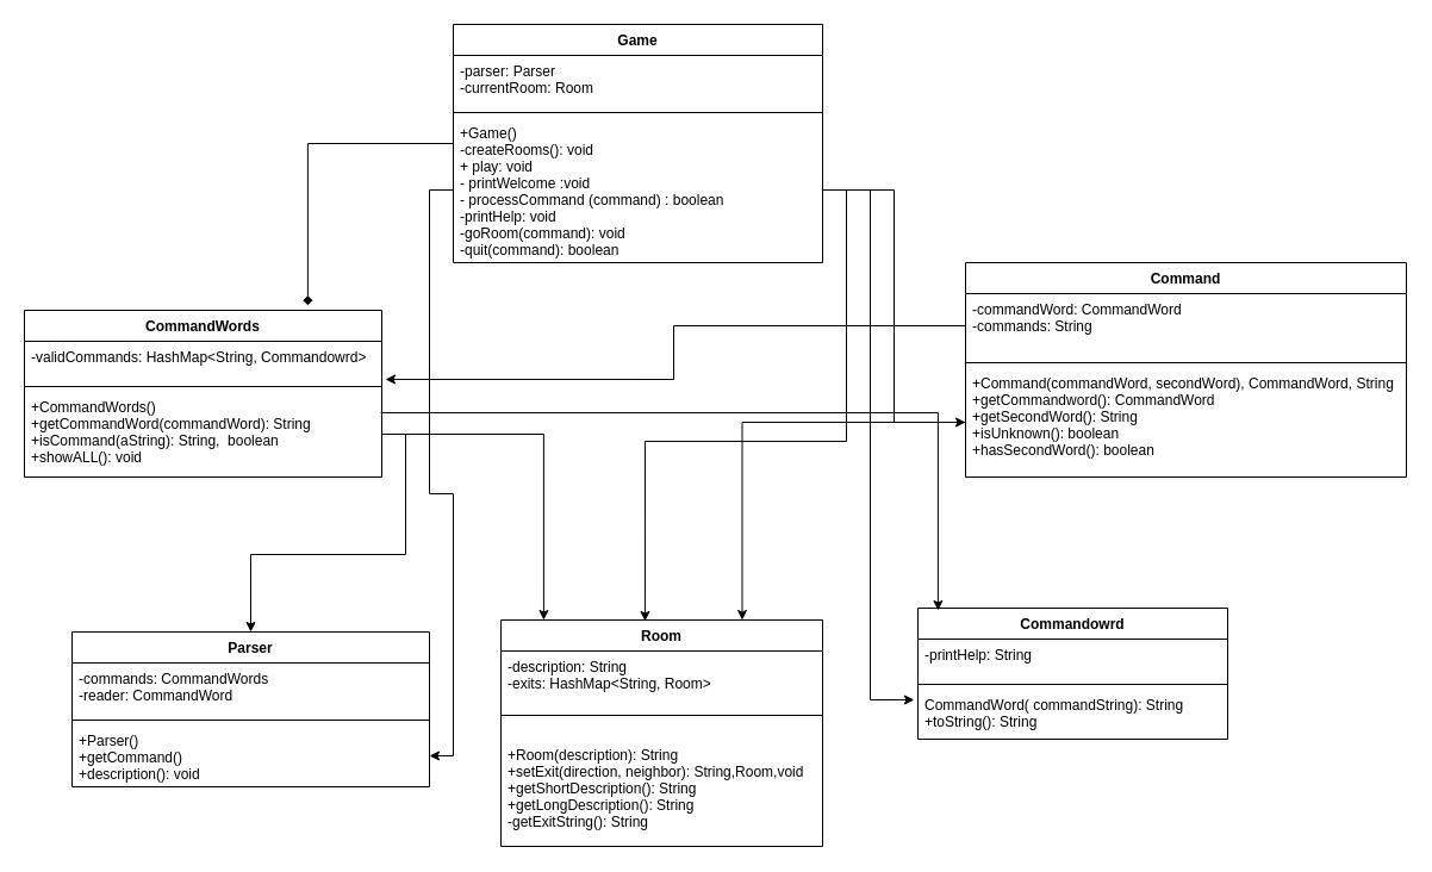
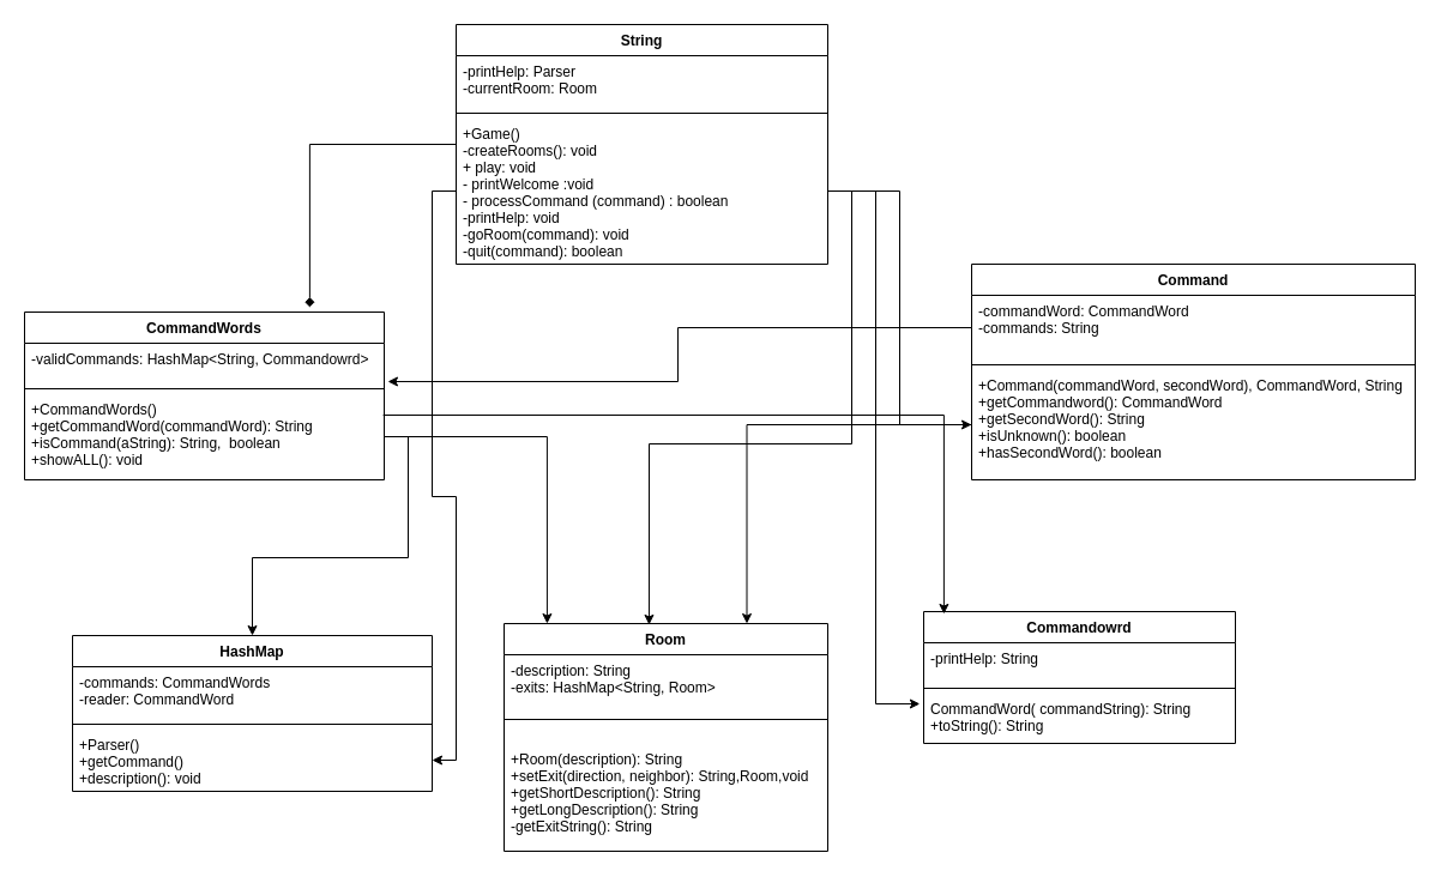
  <mxCell id="0" />
  <mxCell id="1" parent="0" />
  <mxCell id="2" style="edgeStyle=orthogonalEdgeStyle;rounded=0;orthogonalLoop=1;jettySize=auto;html=1;entryX=0.793;entryY=-0.029;entryDx=0;entryDy=0;entryPerimeter=0;endArrow=diamond;" edge="1" parent="1" source="3" target="7"><mxGeometry relative="1" as="geometry" /></mxCell>
- <mxCell id="3" value="Game" style="swimlane;fontStyle=1;align=center;verticalAlign=top;childLayout=stackLayout;horizontal=1;startSize=26;horizontalStack=0;resizeParent=1;resizeParentMax=0;resizeLast=0;collapsible=1;marginBottom=0;" vertex="1" parent="1"><mxGeometry x="380" width="310" height="200" as="geometry" y="20" /></mxCell>
- <mxCell id="4" value="-parser: Parser&#10;-currentRoom: Room" style="text;strokeColor=none;fillColor=none;align=left;verticalAlign=top;spacingLeft=4;spacingRight=4;overflow=hidden;rotatable=0;points=[[0,0.5],[1,0.5]];portConstraint=eastwest;" vertex="1" parent="3"><mxGeometry y="26" width="310" height="44" as="geometry" /></mxCell>
+ <mxCell id="3" value="String" style="swimlane;fontStyle=1;align=center;verticalAlign=top;childLayout=stackLayout;horizontal=1;startSize=26;horizontalStack=0;resizeParent=1;resizeParentMax=0;resizeLast=0;collapsible=1;marginBottom=0;" vertex="1" parent="1"><mxGeometry x="380" width="310" height="200" as="geometry" y="20" /></mxCell>
+ <mxCell id="4" value="-printHelp: Parser&#10;-currentRoom: Room" style="text;strokeColor=none;fillColor=none;align=left;verticalAlign=top;spacingLeft=4;spacingRight=4;overflow=hidden;rotatable=0;points=[[0,0.5],[1,0.5]];portConstraint=eastwest;" vertex="1" parent="3"><mxGeometry y="26" width="310" height="44" as="geometry" /></mxCell>
  <mxCell id="5" value="" style="line;strokeWidth=1;fillColor=none;align=left;verticalAlign=middle;spacingTop=-1;spacingLeft=3;spacingRight=3;rotatable=0;labelPosition=right;points=[];portConstraint=eastwest;" vertex="1" parent="3"><mxGeometry y="70" width="310" height="8" as="geometry" /></mxCell>
  <mxCell id="6" value="+Game()&#10;-createRooms(): void&#10;+ play: void&#10;- printWelcome :void&#10;- processCommand (command) : boolean&#10;-printHelp: void&#10;-goRoom(command): void&#10;-quit(command): boolean" style="text;strokeColor=none;fillColor=none;align=left;verticalAlign=top;spacingLeft=4;spacingRight=4;overflow=hidden;rotatable=0;points=[[0,0.5],[1,0.5]];portConstraint=eastwest;" vertex="1" parent="3"><mxGeometry y="78" width="310" height="122" as="geometry" /></mxCell>
  <mxCell id="7" value="CommandWords" style="swimlane;fontStyle=1;align=center;verticalAlign=top;childLayout=stackLayout;horizontal=1;startSize=26;horizontalStack=0;resizeParent=1;resizeParentMax=0;resizeLast=0;collapsible=1;marginBottom=0;" vertex="1" parent="1"><mxGeometry x="20" y="260" width="300" height="140" as="geometry" /></mxCell>
  <mxCell id="8" value="-validCommands: HashMap&lt;String, Commandowrd&gt;" style="text;strokeColor=none;fillColor=none;align=left;verticalAlign=top;spacingLeft=4;spacingRight=4;overflow=hidden;rotatable=0;points=[[0,0.5],[1,0.5]];portConstraint=eastwest;" vertex="1" parent="7"><mxGeometry y="26" width="300" height="34" as="geometry" /></mxCell>
  <mxCell id="9" value="" style="line;strokeWidth=1;fillColor=none;align=left;verticalAlign=middle;spacingTop=-1;spacingLeft=3;spacingRight=3;rotatable=0;labelPosition=right;points=[];portConstraint=eastwest;" vertex="1" parent="7"><mxGeometry y="60" width="300" height="8" as="geometry" /></mxCell>
  <mxCell id="10" value="+CommandWords()&#10;+getCommandWord(commandWord): String&#10;+isCommand(aString): String,  boolean&#10;+showALL(): void" style="text;strokeColor=none;fillColor=none;align=left;verticalAlign=top;spacingLeft=4;spacingRight=4;overflow=hidden;rotatable=0;points=[[0,0.5],[1,0.5]];portConstraint=eastwest;" vertex="1" parent="7"><mxGeometry y="68" width="300" height="72" as="geometry" /></mxCell>
- <mxCell id="11" value="Parser" style="swimlane;fontStyle=1;align=center;verticalAlign=top;childLayout=stackLayout;horizontal=1;startSize=26;horizontalStack=0;resizeParent=1;resizeParentMax=0;resizeLast=0;collapsible=1;marginBottom=0;" vertex="1" parent="1"><mxGeometry x="60" y="530" width="300" height="130" as="geometry" /></mxCell>
+ <mxCell id="11" value="HashMap" style="swimlane;fontStyle=1;align=center;verticalAlign=top;childLayout=stackLayout;horizontal=1;startSize=26;horizontalStack=0;resizeParent=1;resizeParentMax=0;resizeLast=0;collapsible=1;marginBottom=0;" vertex="1" parent="1"><mxGeometry x="60" y="530" width="300" height="130" as="geometry" /></mxCell>
  <mxCell id="12" value="-commands: CommandWords&#10;-reader: CommandWord" style="text;strokeColor=none;fillColor=none;align=left;verticalAlign=top;spacingLeft=4;spacingRight=4;overflow=hidden;rotatable=0;points=[[0,0.5],[1,0.5]];portConstraint=eastwest;" vertex="1" parent="11"><mxGeometry y="26" width="300" height="44" as="geometry" /></mxCell>
  <mxCell id="13" value="" style="line;strokeWidth=1;fillColor=none;align=left;verticalAlign=middle;spacingTop=-1;spacingLeft=3;spacingRight=3;rotatable=0;labelPosition=right;points=[];portConstraint=eastwest;" vertex="1" parent="11"><mxGeometry y="70" width="300" height="8" as="geometry" /></mxCell>
  <mxCell id="14" value="+Parser()&#10;+getCommand()&#10;+description(): void" style="text;strokeColor=none;fillColor=none;align=left;verticalAlign=top;spacingLeft=4;spacingRight=4;overflow=hidden;rotatable=0;points=[[0,0.5],[1,0.5]];portConstraint=eastwest;" vertex="1" parent="11"><mxGeometry y="78" width="300" height="52" as="geometry" /></mxCell>
  <mxCell id="15" value="Room" style="swimlane;fontStyle=1;align=center;verticalAlign=top;childLayout=stackLayout;horizontal=1;startSize=26;horizontalStack=0;resizeParent=1;resizeParentMax=0;resizeLast=0;collapsible=1;marginBottom=0;" vertex="1" parent="1"><mxGeometry x="420" y="520" width="270" height="190" as="geometry" /></mxCell>
  <mxCell id="16" value="-description: String&#10;-exits: HashMap&lt;String, Room&gt;" style="text;strokeColor=none;fillColor=none;align=left;verticalAlign=top;spacingLeft=4;spacingRight=4;overflow=hidden;rotatable=0;points=[[0,0.5],[1,0.5]];portConstraint=eastwest;" vertex="1" parent="15"><mxGeometry y="26" width="270" height="34" as="geometry" /></mxCell>
  <mxCell id="17" value="" style="line;strokeWidth=1;fillColor=none;align=left;verticalAlign=middle;spacingTop=-1;spacingLeft=3;spacingRight=3;rotatable=0;labelPosition=right;points=[];portConstraint=eastwest;" vertex="1" parent="15"><mxGeometry y="60" width="270" height="40" as="geometry" /></mxCell>
  <mxCell id="18" value="+Room(description): String&#10;+setExit(direction, neighbor): String,Room,void&#10;+getShortDescription(): String&#10;+getLongDescription(): String&#10;-getExitString(): String" style="text;strokeColor=none;fillColor=none;align=left;verticalAlign=top;spacingLeft=4;spacingRight=4;overflow=hidden;rotatable=0;points=[[0,0.5],[1,0.5]];portConstraint=eastwest;" vertex="1" parent="15"><mxGeometry y="100" width="270" height="90" as="geometry" /></mxCell>
  <mxCell id="19" value="Commandowrd" style="swimlane;fontStyle=1;align=center;verticalAlign=top;childLayout=stackLayout;horizontal=1;startSize=26;horizontalStack=0;resizeParent=1;resizeParentMax=0;resizeLast=0;collapsible=1;marginBottom=0;" vertex="1" parent="1"><mxGeometry x="770" y="510" width="260" height="110" as="geometry" /></mxCell>
  <mxCell id="20" value="-printHelp: String" style="text;strokeColor=none;fillColor=none;align=left;verticalAlign=top;spacingLeft=4;spacingRight=4;overflow=hidden;rotatable=0;points=[[0,0.5],[1,0.5]];portConstraint=eastwest;" vertex="1" parent="19"><mxGeometry y="26" width="260" height="34" as="geometry" /></mxCell>
  <mxCell id="21" value="" style="line;strokeWidth=1;fillColor=none;align=left;verticalAlign=middle;spacingTop=-1;spacingLeft=3;spacingRight=3;rotatable=0;labelPosition=right;points=[];portConstraint=eastwest;" vertex="1" parent="19"><mxGeometry y="60" width="260" height="8" as="geometry" /></mxCell>
  <mxCell id="22" value="CommandWord( commandString): String&#10;+toString(): String" style="text;strokeColor=none;fillColor=none;align=left;verticalAlign=top;spacingLeft=4;spacingRight=4;overflow=hidden;rotatable=0;points=[[0,0.5],[1,0.5]];portConstraint=eastwest;" vertex="1" parent="19"><mxGeometry y="68" width="260" height="42" as="geometry" /></mxCell>
  <mxCell id="23" value="Command" style="swimlane;fontStyle=1;align=center;verticalAlign=top;childLayout=stackLayout;horizontal=1;startSize=26;horizontalStack=0;resizeParent=1;resizeParentMax=0;resizeLast=0;collapsible=1;marginBottom=0;" vertex="1" parent="1"><mxGeometry x="810" y="220" width="370" height="180" as="geometry" /></mxCell>
  <mxCell id="24" value="-commandWord: CommandWord&#10;-commands: String" style="text;strokeColor=none;fillColor=none;align=left;verticalAlign=top;spacingLeft=4;spacingRight=4;overflow=hidden;rotatable=0;points=[[0,0.5],[1,0.5]];portConstraint=eastwest;" vertex="1" parent="23"><mxGeometry y="26" width="370" height="54" as="geometry" /></mxCell>
  <mxCell id="25" value="" style="line;strokeWidth=1;fillColor=none;align=left;verticalAlign=middle;spacingTop=-1;spacingLeft=3;spacingRight=3;rotatable=0;labelPosition=right;points=[];portConstraint=eastwest;" vertex="1" parent="23"><mxGeometry y="80" width="370" height="8" as="geometry" /></mxCell>
  <mxCell id="26" value="+Command(commandWord, secondWord), CommandWord, String&#10;+getCommandword(): CommandWord&#10;+getSecondWord(): String&#10;+isUnknown(): boolean&#10;+hasSecondWord(): boolean" style="text;strokeColor=none;fillColor=none;align=left;verticalAlign=top;spacingLeft=4;spacingRight=4;overflow=hidden;rotatable=0;points=[[0,0.5],[1,0.5]];portConstraint=eastwest;" vertex="1" parent="23"><mxGeometry y="88" width="370" height="92" as="geometry" /></mxCell>
  <mxCell id="27" style="edgeStyle=orthogonalEdgeStyle;rounded=0;orthogonalLoop=1;jettySize=auto;html=1;" edge="1" parent="1" source="6" target="26"><mxGeometry relative="1" as="geometry" /></mxCell>
  <mxCell id="28" style="edgeStyle=orthogonalEdgeStyle;rounded=0;orthogonalLoop=1;jettySize=auto;html=1;entryX=-0.012;entryY=0.214;entryDx=0;entryDy=0;entryPerimeter=0;" edge="1" parent="1" source="6" target="22"><mxGeometry relative="1" as="geometry" /></mxCell>
  <mxCell id="29" style="edgeStyle=orthogonalEdgeStyle;rounded=0;orthogonalLoop=1;jettySize=auto;html=1;entryX=0.448;entryY=0.005;entryDx=0;entryDy=0;entryPerimeter=0;" edge="1" parent="1" source="6" target="15"><mxGeometry relative="1" as="geometry" /></mxCell>
  <mxCell id="30" style="edgeStyle=orthogonalEdgeStyle;rounded=0;orthogonalLoop=1;jettySize=auto;html=1;" edge="1" parent="1" source="6" target="14"><mxGeometry relative="1" as="geometry" /></mxCell>
  <mxCell id="31" style="edgeStyle=orthogonalEdgeStyle;rounded=0;orthogonalLoop=1;jettySize=auto;html=1;" edge="1" parent="1" source="10" target="11"><mxGeometry relative="1" as="geometry" /></mxCell>
  <mxCell id="32" style="edgeStyle=orthogonalEdgeStyle;rounded=0;orthogonalLoop=1;jettySize=auto;html=1;entryX=1.01;entryY=0.941;entryDx=0;entryDy=0;entryPerimeter=0;" edge="1" parent="1" source="24" target="8"><mxGeometry relative="1" as="geometry"><mxPoint x="350" y="320" as="targetPoint" /></mxGeometry></mxCell>
  <mxCell id="33" style="edgeStyle=orthogonalEdgeStyle;rounded=0;orthogonalLoop=1;jettySize=auto;html=1;entryX=0.065;entryY=0.018;entryDx=0;entryDy=0;entryPerimeter=0;exitX=0.997;exitY=0.25;exitDx=0;exitDy=0;exitPerimeter=0;" edge="1" parent="1" source="10" target="19"><mxGeometry relative="1" as="geometry" /></mxCell>
  <mxCell id="34" style="edgeStyle=orthogonalEdgeStyle;rounded=0;orthogonalLoop=1;jettySize=auto;html=1;entryX=0.133;entryY=0;entryDx=0;entryDy=0;entryPerimeter=0;" edge="1" parent="1" source="10" target="15"><mxGeometry relative="1" as="geometry" /></mxCell>
  <mxCell id="35" style="edgeStyle=orthogonalEdgeStyle;rounded=0;orthogonalLoop=1;jettySize=auto;html=1;entryX=0.75;entryY=0;entryDx=0;entryDy=0;" edge="1" parent="1" source="26" target="15"><mxGeometry relative="1" as="geometry" /></mxCell>
